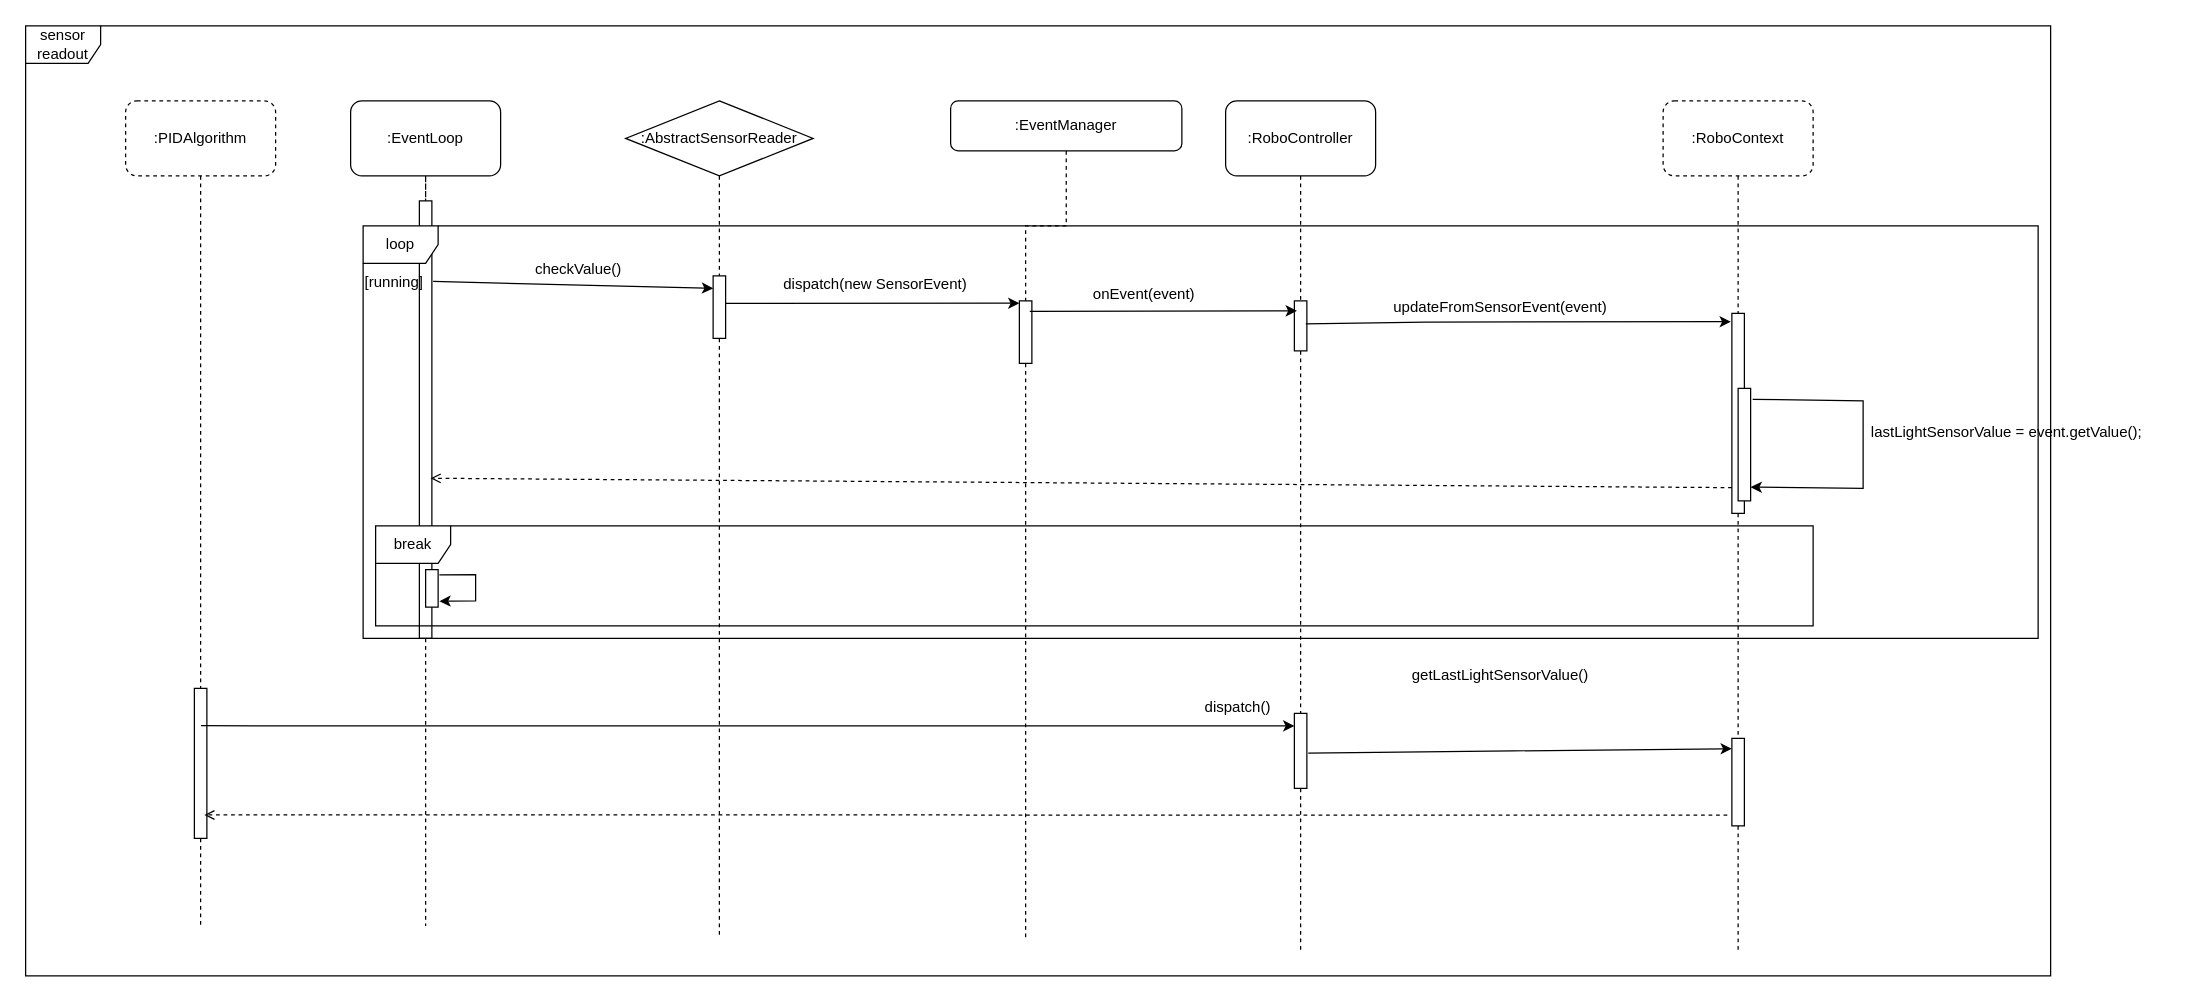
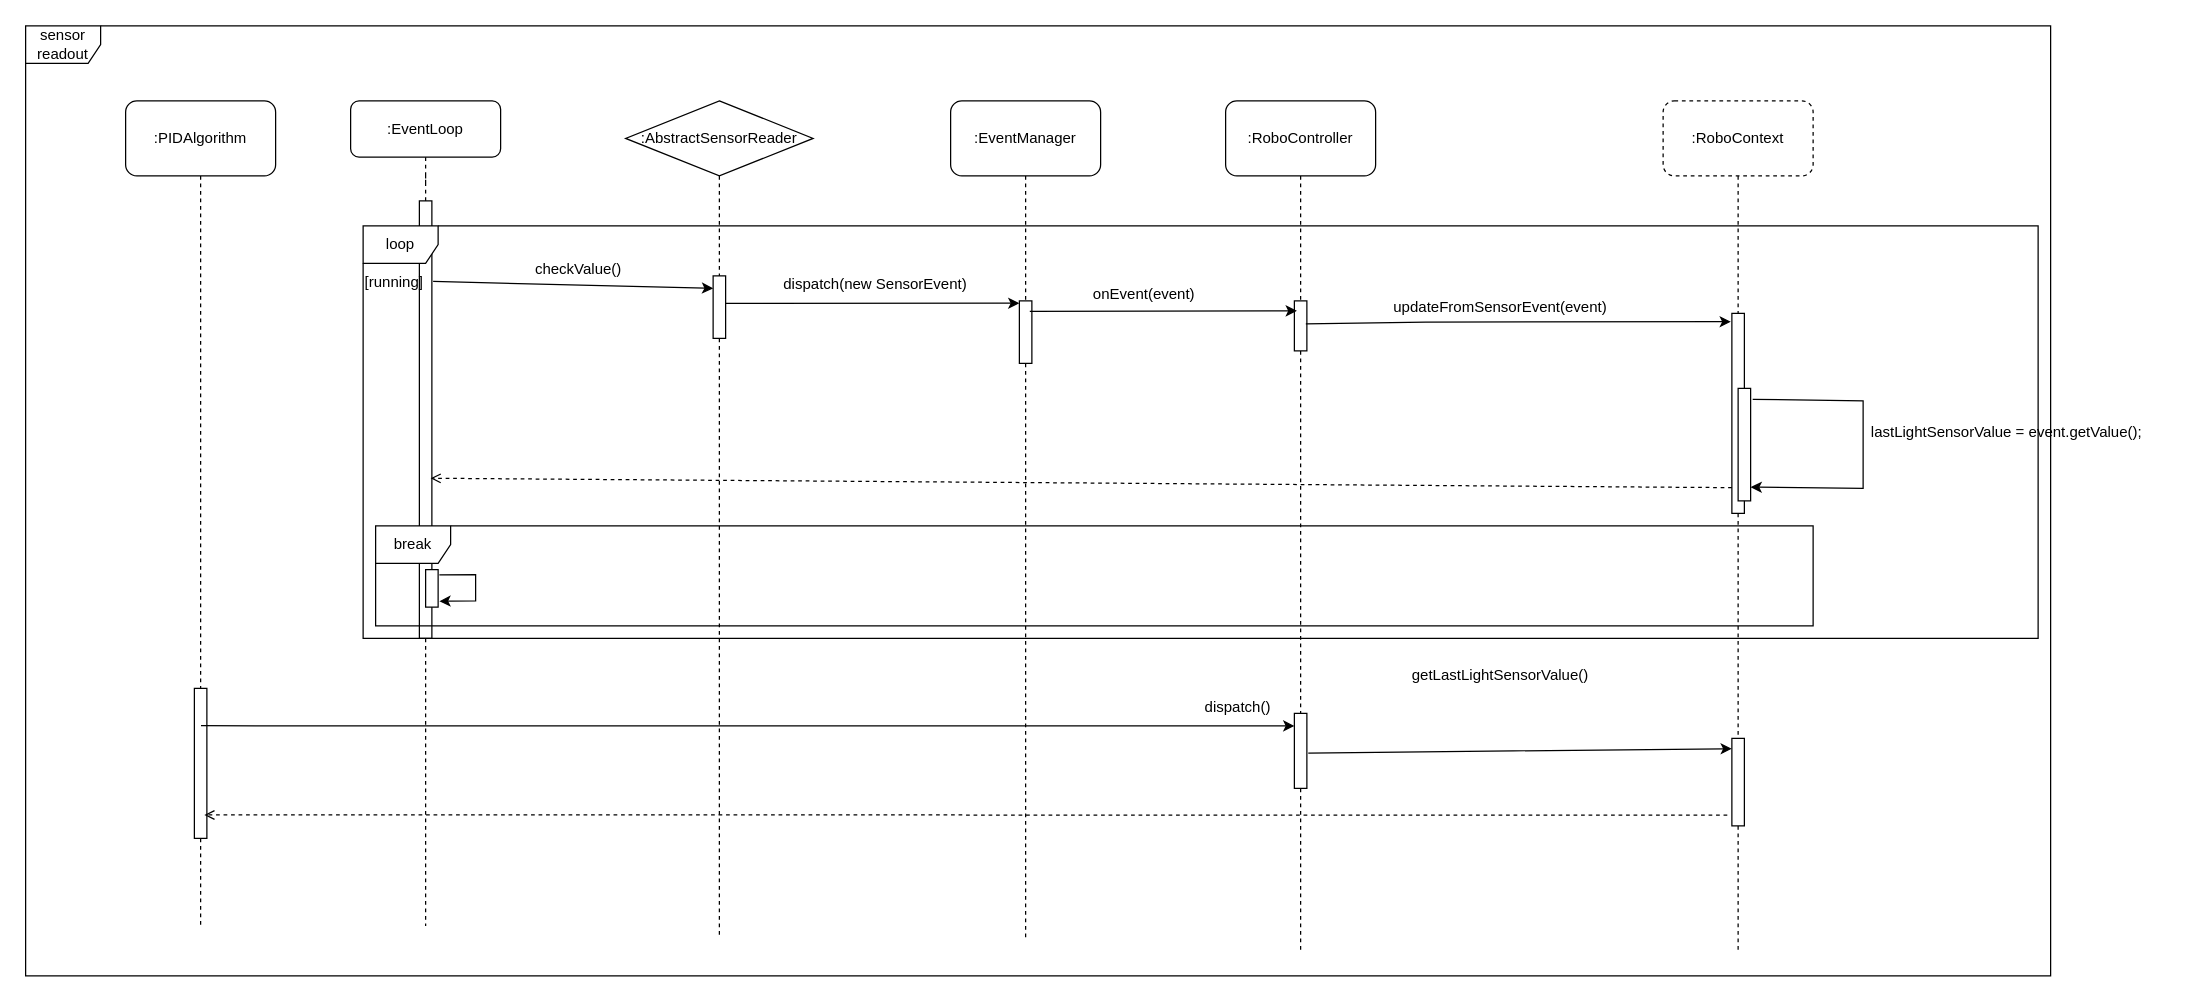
  <mxCell id="0" />
  <mxCell id="1" parent="0" />
  <mxCell id="2" value="sensor&lt;div&gt;readout&lt;/div&gt;" style="shape=umlFrame;whiteSpace=wrap;html=1;pointerEvents=0;width=60;height=30;" parent="1" vertex="1"><mxGeometry x="20" y="20" width="1620" height="760" as="geometry" /></mxCell>
  <mxCell id="3" style="edgeStyle=orthogonalEdgeStyle;rounded=0;orthogonalLoop=1;jettySize=auto;html=1;dashed=1;endArrow=none;endFill=0;" parent="1" source="8" edge="1"><mxGeometry relative="1" as="geometry"><mxPoint x="340" y="740" as="targetPoint" /></mxGeometry></mxCell>
- <mxCell id="4" value=":EventLoop" style="rounded=1;whiteSpace=wrap;html=1;" parent="1" vertex="1"><mxGeometry x="280" y="80" width="120" height="60" as="geometry" /></mxCell>
+ <mxCell id="4" value=":EventLoop" style="rounded=1;whiteSpace=wrap;html=1;" parent="1" vertex="1"><mxGeometry x="280" y="80" width="120" height="45" as="geometry" /></mxCell>
  <mxCell id="5" style="edgeStyle=orthogonalEdgeStyle;rounded=0;orthogonalLoop=1;jettySize=auto;html=1;endArrow=none;endFill=0;dashed=1;" parent="1" source="10" edge="1"><mxGeometry relative="1" as="geometry"><mxPoint x="575" y="750" as="targetPoint" /></mxGeometry></mxCell>
  <mxCell id="6" value=":AbstractSensorReader" style="rhombus;whiteSpace=wrap;html=1;" parent="1" vertex="1"><mxGeometry x="500" y="80" width="150" height="60" as="geometry" /></mxCell>
  <mxCell id="7" value="" style="edgeStyle=orthogonalEdgeStyle;rounded=0;orthogonalLoop=1;jettySize=auto;html=1;dashed=1;endArrow=none;endFill=0;" parent="1" source="4" target="8" edge="1"><mxGeometry relative="1" as="geometry"><mxPoint x="340" y="740" as="targetPoint" /><mxPoint x="340" y="140" as="sourcePoint" /></mxGeometry></mxCell>
  <mxCell id="8" value="" style="html=1;points=[];perimeter=orthogonalPerimeter;rounded=0;shadow=0;comic=0;labelBackgroundColor=none;strokeWidth=1;fontFamily=Verdana;fontSize=12;align=center;" parent="1" vertex="1"><mxGeometry x="335" y="160" width="10" height="350" as="geometry" /></mxCell>
  <mxCell id="9" value="" style="edgeStyle=orthogonalEdgeStyle;rounded=0;orthogonalLoop=1;jettySize=auto;html=1;endArrow=none;endFill=0;dashed=1;" parent="1" source="6" target="10" edge="1"><mxGeometry relative="1" as="geometry"><mxPoint x="575" y="750" as="targetPoint" /><mxPoint x="575" y="140" as="sourcePoint" /></mxGeometry></mxCell>
  <mxCell id="10" value="" style="html=1;points=[];perimeter=orthogonalPerimeter;rounded=0;shadow=0;comic=0;labelBackgroundColor=none;strokeWidth=1;fontFamily=Verdana;fontSize=12;align=center;" parent="1" vertex="1"><mxGeometry x="570" y="220" width="10" height="50" as="geometry" /></mxCell>
  <mxCell id="11" value="checkValue()" style="text;html=1;align=center;verticalAlign=middle;whiteSpace=wrap;rounded=0;" parent="1" vertex="1"><mxGeometry x="415" y="200" width="95" height="30" as="geometry" /></mxCell>
  <mxCell id="12" style="edgeStyle=orthogonalEdgeStyle;rounded=0;orthogonalLoop=1;jettySize=auto;html=1;dashed=1;endArrow=none;endFill=0;" parent="1" source="15" edge="1"><mxGeometry relative="1" as="geometry"><mxPoint x="820" y="750" as="targetPoint" /></mxGeometry></mxCell>
- <mxCell id="13" value=":EventManager" style="rounded=1;whiteSpace=wrap;html=1;" parent="1" vertex="1"><mxGeometry x="760" y="80" width="185" height="40" as="geometry" /></mxCell>
+ <mxCell id="13" value=":EventManager" style="rounded=1;whiteSpace=wrap;html=1;" parent="1" vertex="1"><mxGeometry x="760" y="80" width="120" height="60" as="geometry" /></mxCell>
  <mxCell id="14" value="" style="edgeStyle=orthogonalEdgeStyle;rounded=0;orthogonalLoop=1;jettySize=auto;html=1;dashed=1;endArrow=none;endFill=0;" parent="1" source="13" target="15" edge="1"><mxGeometry relative="1" as="geometry"><mxPoint x="820" y="750" as="targetPoint" /><mxPoint x="820" y="140" as="sourcePoint" /></mxGeometry></mxCell>
  <mxCell id="15" value="" style="html=1;points=[];perimeter=orthogonalPerimeter;rounded=0;shadow=0;comic=0;labelBackgroundColor=none;strokeWidth=1;fontFamily=Verdana;fontSize=12;align=center;" parent="1" vertex="1"><mxGeometry x="815" y="240" width="10" height="50" as="geometry" /></mxCell>
  <mxCell id="16" value="dispatch(new SensorEvent)" style="text;html=1;align=center;verticalAlign=middle;whiteSpace=wrap;rounded=0;" parent="1" vertex="1"><mxGeometry x="620" y="212" width="160" height="30" as="geometry" /></mxCell>
  <mxCell id="17" style="edgeStyle=orthogonalEdgeStyle;rounded=0;orthogonalLoop=1;jettySize=auto;html=1;endArrow=none;endFill=0;dashed=1;" parent="1" source="46" edge="1"><mxGeometry relative="1" as="geometry"><mxPoint x="1040" y="760" as="targetPoint" /></mxGeometry></mxCell>
  <mxCell id="18" value=":RoboController" style="rounded=1;whiteSpace=wrap;html=1;" parent="1" vertex="1"><mxGeometry x="980" y="80" width="120" height="60" as="geometry" /></mxCell>
  <mxCell id="19" value="onEvent(event)" style="text;html=1;align=center;verticalAlign=middle;whiteSpace=wrap;rounded=0;" parent="1" vertex="1"><mxGeometry x="870" y="220" width="90" height="30" as="geometry" /></mxCell>
  <mxCell id="20" style="edgeStyle=orthogonalEdgeStyle;rounded=0;orthogonalLoop=1;jettySize=auto;html=1;dashed=1;endArrow=none;endFill=0;" parent="1" source="48" edge="1"><mxGeometry relative="1" as="geometry"><mxPoint x="1390" y="760" as="targetPoint" /></mxGeometry></mxCell>
  <mxCell id="21" value=":RoboContext" style="rounded=1;whiteSpace=wrap;html=1;dashed=1;" parent="1" vertex="1"><mxGeometry x="1330" y="80" width="120" height="60" as="geometry" /></mxCell>
  <mxCell id="22" value="updateFromSensorEvent(event)" style="text;html=1;align=center;verticalAlign=middle;whiteSpace=wrap;rounded=0;" parent="1" vertex="1"><mxGeometry x="1110" y="230" width="180" height="30" as="geometry" /></mxCell>
  <mxCell id="23" value="" style="endArrow=classic;html=1;rounded=0;exitX=1;exitY=0.173;exitDx=0;exitDy=0;exitPerimeter=0;entryX=0.1;entryY=0.161;entryDx=0;entryDy=0;entryPerimeter=0;" parent="1" edge="1"><mxGeometry width="50" height="50" relative="1" as="geometry"><mxPoint x="346" y="224.44" as="sourcePoint" /><mxPoint x="570" y="230" as="targetPoint" /></mxGeometry></mxCell>
  <mxCell id="24" value="" style="edgeStyle=orthogonalEdgeStyle;rounded=0;orthogonalLoop=1;jettySize=auto;html=1;endArrow=none;endFill=0;dashed=1;" parent="1" source="18" target="25" edge="1"><mxGeometry relative="1" as="geometry"><mxPoint x="1040" y="760" as="targetPoint" /><mxPoint x="1040" y="140" as="sourcePoint" /></mxGeometry></mxCell>
  <mxCell id="25" value="" style="html=1;points=[];perimeter=orthogonalPerimeter;rounded=0;shadow=0;comic=0;labelBackgroundColor=none;strokeWidth=1;fontFamily=Verdana;fontSize=12;align=center;" parent="1" vertex="1"><mxGeometry x="1035" y="240" width="10" height="40" as="geometry" /></mxCell>
  <mxCell id="26" value="" style="edgeStyle=orthogonalEdgeStyle;rounded=0;orthogonalLoop=1;jettySize=auto;html=1;dashed=1;endArrow=none;endFill=0;" parent="1" source="21" target="27" edge="1"><mxGeometry relative="1" as="geometry"><mxPoint x="1390" y="760" as="targetPoint" /><mxPoint x="1390" y="140" as="sourcePoint" /></mxGeometry></mxCell>
  <mxCell id="27" value="" style="html=1;points=[];perimeter=orthogonalPerimeter;rounded=0;shadow=0;comic=0;labelBackgroundColor=none;strokeWidth=1;fontFamily=Verdana;fontSize=12;align=center;" parent="1" vertex="1"><mxGeometry x="1385" y="250" width="10" height="160" as="geometry" /></mxCell>
  <mxCell id="28" value="" style="endArrow=classic;html=1;rounded=0;entryX=0.3;entryY=0.111;entryDx=0;entryDy=0;entryPerimeter=0;" parent="1" edge="1"><mxGeometry width="50" height="50" relative="1" as="geometry"><mxPoint x="580" y="242" as="sourcePoint" /><mxPoint x="815" y="241.86" as="targetPoint" /></mxGeometry></mxCell>
  <mxCell id="29" value="" style="endArrow=classic;html=1;rounded=0;exitX=0.833;exitY=0.167;exitDx=0;exitDy=0;exitPerimeter=0;" parent="1" source="15" edge="1"><mxGeometry width="50" height="50" relative="1" as="geometry"><mxPoint x="900" y="340" as="sourcePoint" /><mxPoint x="1037" y="248" as="targetPoint" /></mxGeometry></mxCell>
  <mxCell id="30" value="" style="endArrow=classic;html=1;rounded=0;exitX=0.917;exitY=0.206;exitDx=0;exitDy=0;exitPerimeter=0;entryX=-0.083;entryY=0.203;entryDx=0;entryDy=0;entryPerimeter=0;" parent="1" edge="1"><mxGeometry width="50" height="50" relative="1" as="geometry"><mxPoint x="1044.17" y="258.48" as="sourcePoint" /><mxPoint x="1384.17" y="256.66" as="targetPoint" /><Array as="points"><mxPoint x="1140" y="257" /></Array></mxGeometry></mxCell>
  <mxCell id="31" value="" style="html=1;points=[];perimeter=orthogonalPerimeter;rounded=0;shadow=0;comic=0;labelBackgroundColor=none;strokeWidth=1;fontFamily=Verdana;fontSize=12;align=center;" parent="1" vertex="1"><mxGeometry x="1390" y="310" width="10" height="90" as="geometry" /></mxCell>
  <mxCell id="32" value="" style="endArrow=classic;html=1;rounded=0;exitX=1.167;exitY=0.097;exitDx=0;exitDy=0;exitPerimeter=0;entryX=1;entryY=0.878;entryDx=0;entryDy=0;entryPerimeter=0;" parent="1" source="31" target="31" edge="1"><mxGeometry width="50" height="50" relative="1" as="geometry"><mxPoint x="1450" y="350" as="sourcePoint" /><mxPoint x="1500" y="300" as="targetPoint" /><Array as="points"><mxPoint x="1490" y="320" /><mxPoint x="1490" y="390" /></Array></mxGeometry></mxCell>
  <mxCell id="33" value="lastLightSensorValue = event.getValue();" style="text;html=1;align=center;verticalAlign=middle;whiteSpace=wrap;rounded=0;" parent="1" vertex="1"><mxGeometry x="1480" y="330" width="250" height="30" as="geometry" /></mxCell>
  <mxCell id="34" value="loop" style="shape=umlFrame;whiteSpace=wrap;html=1;pointerEvents=0;" vertex="1" parent="1"><mxGeometry x="290" y="180" width="1340" height="330" as="geometry" /></mxCell>
  <mxCell id="35" value="[running]" style="text;html=1;align=center;verticalAlign=middle;whiteSpace=wrap;rounded=0;" vertex="1" parent="1"><mxGeometry x="285" y="210" width="60" height="30" as="geometry" /></mxCell>
  <mxCell id="36" value="break" style="shape=umlFrame;whiteSpace=wrap;html=1;pointerEvents=0;" vertex="1" parent="1"><mxGeometry x="300" y="420" width="1150" height="80" as="geometry" /></mxCell>
  <mxCell id="37" value="" style="endArrow=open;html=1;rounded=0;exitX=-0.124;exitY=0.334;exitDx=0;exitDy=0;exitPerimeter=0;entryX=0.9;entryY=0.634;entryDx=0;entryDy=0;entryPerimeter=0;endFill=0;dashed=1;" edge="1" parent="1" target="8"><mxGeometry width="50" height="50" relative="1" as="geometry"><mxPoint x="1385" y="389.43" as="sourcePoint" /><mxPoint x="346.18" y="410" as="targetPoint" /></mxGeometry></mxCell>
  <mxCell id="38" value="" style="html=1;points=[];perimeter=orthogonalPerimeter;rounded=0;shadow=0;comic=0;labelBackgroundColor=none;strokeWidth=1;fontFamily=Verdana;fontSize=12;align=center;" vertex="1" parent="1"><mxGeometry x="340" y="455" width="10" height="30" as="geometry" /></mxCell>
  <mxCell id="39" value="" style="endArrow=classic;html=1;rounded=0;exitX=1.1;exitY=0.138;exitDx=0;exitDy=0;exitPerimeter=0;entryX=1.1;entryY=0.842;entryDx=0;entryDy=0;entryPerimeter=0;" edge="1" parent="1" source="38" target="38"><mxGeometry width="50" height="50" relative="1" as="geometry"><mxPoint x="373" y="435" as="sourcePoint" /><mxPoint x="370" y="485" as="targetPoint" /><Array as="points"><mxPoint x="380" y="459" /><mxPoint x="380" y="470" /><mxPoint x="380" y="480" /></Array></mxGeometry></mxCell>
  <mxCell id="40" style="edgeStyle=orthogonalEdgeStyle;rounded=0;orthogonalLoop=1;jettySize=auto;html=1;dashed=1;endArrow=none;startFill=0;" edge="1" parent="1" source="43"><mxGeometry relative="1" as="geometry"><mxPoint x="160" y="740" as="targetPoint" /></mxGeometry></mxCell>
- <mxCell id="41" value=":PIDAlgorithm" style="rounded=1;whiteSpace=wrap;html=1;dashed=1;" vertex="1" parent="1"><mxGeometry x="100" y="80" width="120" height="60" as="geometry" /></mxCell>
+ <mxCell id="41" value=":PIDAlgorithm" style="rounded=1;whiteSpace=wrap;html=1;" vertex="1" parent="1"><mxGeometry x="100" y="80" width="120" height="60" as="geometry" /></mxCell>
  <mxCell id="42" value="" style="edgeStyle=orthogonalEdgeStyle;rounded=0;orthogonalLoop=1;jettySize=auto;html=1;dashed=1;endArrow=none;startFill=0;" edge="1" parent="1" source="41" target="43"><mxGeometry relative="1" as="geometry"><mxPoint x="160" y="740" as="targetPoint" /><mxPoint x="160" y="140" as="sourcePoint" /></mxGeometry></mxCell>
  <mxCell id="43" value="" style="html=1;points=[];perimeter=orthogonalPerimeter;rounded=0;shadow=0;comic=0;labelBackgroundColor=none;strokeWidth=1;fontFamily=Verdana;fontSize=12;align=center;" vertex="1" parent="1"><mxGeometry x="155" y="550" width="10" height="120" as="geometry" /></mxCell>
  <mxCell id="44" value="" style="endArrow=classic;html=1;rounded=0;exitX=0.529;exitY=0.248;exitDx=0;exitDy=0;exitPerimeter=0;entryX=0.5;entryY=0.2;entryDx=0;entryDy=0;entryPerimeter=0;" edge="1" parent="1" source="43"><mxGeometry width="50" height="50" relative="1" as="geometry"><mxPoint x="160" y="581.16" as="sourcePoint" /><mxPoint x="1035" y="580" as="targetPoint" /><Array as="points"><mxPoint x="216.86" y="580" /></Array></mxGeometry></mxCell>
  <mxCell id="45" value="" style="edgeStyle=orthogonalEdgeStyle;rounded=0;orthogonalLoop=1;jettySize=auto;html=1;endArrow=none;endFill=0;dashed=1;" edge="1" parent="1" source="25" target="46"><mxGeometry relative="1" as="geometry"><mxPoint x="1040" y="760" as="targetPoint" /><mxPoint x="1040" y="280" as="sourcePoint" /></mxGeometry></mxCell>
  <mxCell id="46" value="" style="html=1;points=[];perimeter=orthogonalPerimeter;rounded=0;shadow=0;comic=0;labelBackgroundColor=none;strokeWidth=1;fontFamily=Verdana;fontSize=12;align=center;" vertex="1" parent="1"><mxGeometry x="1035" y="570" width="10" height="60" as="geometry" /></mxCell>
  <mxCell id="47" value="" style="edgeStyle=orthogonalEdgeStyle;rounded=0;orthogonalLoop=1;jettySize=auto;html=1;dashed=1;endArrow=none;endFill=0;" edge="1" parent="1" source="27" target="48"><mxGeometry relative="1" as="geometry"><mxPoint x="1390" y="760" as="targetPoint" /><mxPoint x="1390" y="410" as="sourcePoint" /></mxGeometry></mxCell>
  <mxCell id="48" value="" style="html=1;points=[];perimeter=orthogonalPerimeter;rounded=0;shadow=0;comic=0;labelBackgroundColor=none;strokeWidth=1;fontFamily=Verdana;fontSize=12;align=center;" vertex="1" parent="1"><mxGeometry x="1385" y="590" width="10" height="70" as="geometry" /></mxCell>
  <mxCell id="49" value="" style="endArrow=classic;html=1;rounded=0;exitX=1.112;exitY=0.529;exitDx=0;exitDy=0;exitPerimeter=0;entryX=-0.006;entryY=0.118;entryDx=0;entryDy=0;entryPerimeter=0;" edge="1" parent="1" source="46" target="48"><mxGeometry width="50" height="50" relative="1" as="geometry"><mxPoint x="1090" y="640" as="sourcePoint" /><mxPoint x="1140" y="590" as="targetPoint" /><Array as="points"><mxPoint x="1210" y="600" /></Array></mxGeometry></mxCell>
  <mxCell id="50" value="dispatch()" style="text;html=1;align=center;verticalAlign=middle;whiteSpace=wrap;rounded=0;" vertex="1" parent="1"><mxGeometry x="960" y="550" width="60" height="30" as="geometry" /></mxCell>
  <mxCell id="51" value="getLastLightSensorValue()" style="text;html=1;align=center;verticalAlign=middle;whiteSpace=wrap;rounded=0;" vertex="1" parent="1"><mxGeometry x="1155" y="525" width="90" height="30" as="geometry" /></mxCell>
  <mxCell id="52" value="" style="endArrow=open;html=1;rounded=0;exitX=-0.367;exitY=0.876;exitDx=0;exitDy=0;exitPerimeter=0;entryX=0.8;entryY=0.844;entryDx=0;entryDy=0;entryPerimeter=0;startFill=0;endFill=0;dashed=1;" edge="1" parent="1" source="48" target="43"><mxGeometry width="50" height="50" relative="1" as="geometry"><mxPoint x="1150" y="700" as="sourcePoint" /><mxPoint x="1200" y="650" as="targetPoint" /></mxGeometry></mxCell>
